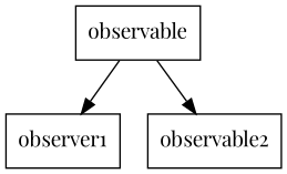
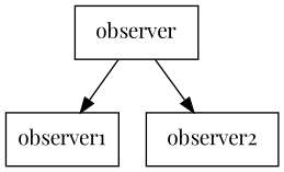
  digraph {
    fontname="Playfair Display"
    rankdir=TB
    node [fontname="Playfair Display" shape=box]
    edge [fontname="Playfair Display"]
-   observable
+   observable [label=observer]
    observer1
-   observer2 [label=observable2]
+   observer2
    observable -> observer1
    observable -> observer2
  }
